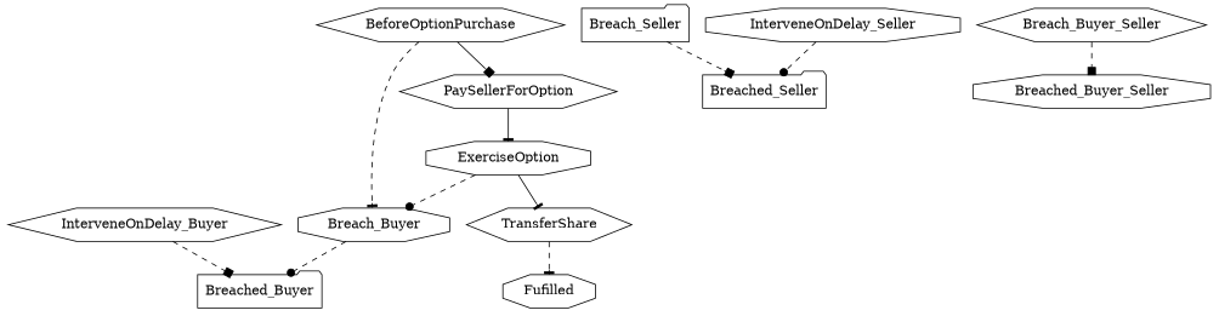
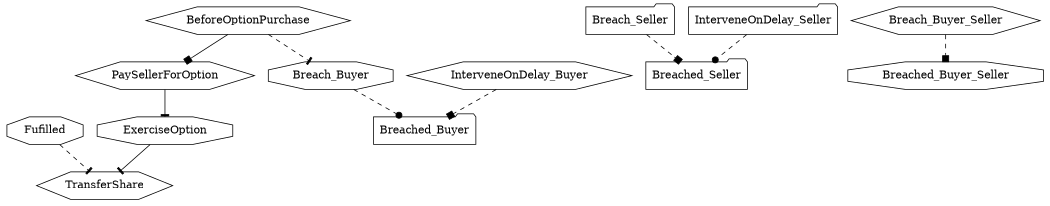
  digraph {
    node [shape=hexagon]
    edge [arrowhead=box style=dashed]
    n1 [label=Fufilled shape=octagon]
    n2 [label=BeforeOptionPurchase]
    n3 [label=PaySellerForOption]
    n4 [label=Breach_Buyer shape=octagon]
    n5 [label=ExerciseOption shape=octagon]
    n6 [label=Breached_Buyer shape=folder]
    n7 [label=Breached_Seller shape=folder]
    n8 [label=Breached_Buyer_Seller shape=octagon]
    n9 [label=TransferShare]
    n10 [label=Breach_Seller shape=folder]
    n11 [label=Breach_Buyer_Seller]
    n12 [label=InterveneOnDelay_Buyer]
-   n13 [label=InterveneOnDelay_Seller shape=octagon]
+   n13 [label=InterveneOnDelay_Seller shape=folder]
    n2 -> n3 [style=""]
    n2 -> n4 [arrowhead=tee]
    n3 -> n5 [arrowhead=tee style=""]
    n4 -> n6 [arrowhead=dot]
-   n5 -> n4 [arrowhead=dot]
    n5 -> n9 [arrowhead=tee style=""]
-   n9 -> n1 [arrowhead=tee]
+   n1 -> n9 [arrowhead=tee]
    n10 -> n7
    n11 -> n8
    n12 -> n6
    n13 -> n7 [arrowhead=dot]
  }
